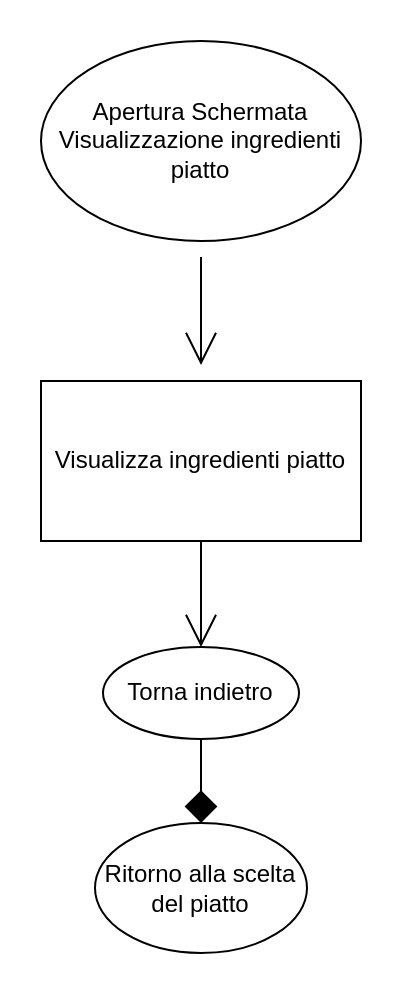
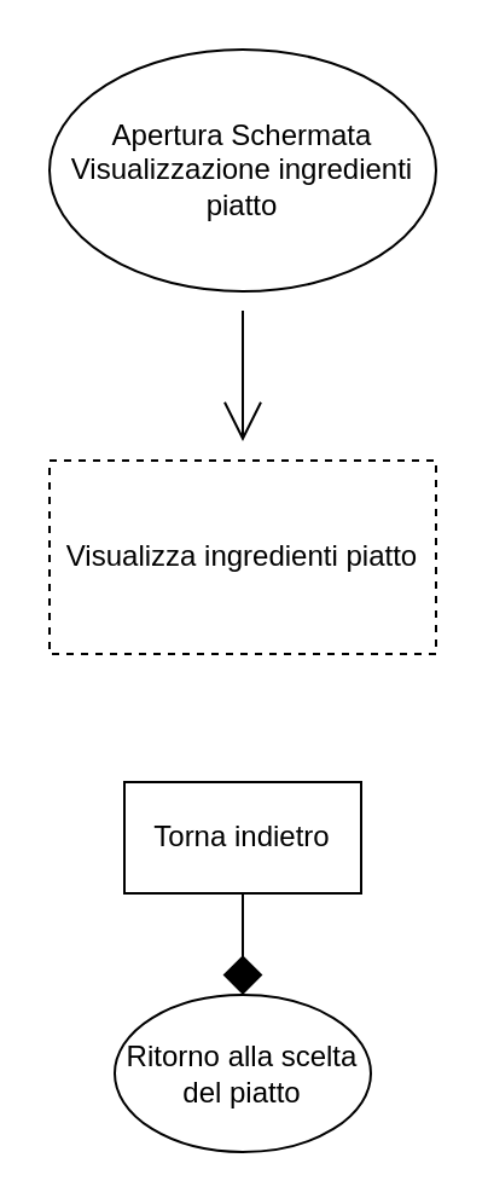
  <mxCell id="0" />
  <mxCell id="1" parent="0" />
- <mxCell id="2" value="Visualizza ingredienti piatto" style="rounded=0;whiteSpace=wrap;html=1;hachureGap=4;" parent="1" vertex="1"><mxGeometry x="20" y="190" width="160" height="80" as="geometry" /></mxCell>
+ <mxCell id="2" value="Visualizza ingredienti piatto" style="rounded=0;whiteSpace=wrap;html=1;hachureGap=4;dashed=1;" parent="1" vertex="1"><mxGeometry x="20" y="190" width="160" height="80" as="geometry" /></mxCell>
  <mxCell id="3" value="" style="edgeStyle=none;curved=1;rounded=0;orthogonalLoop=1;jettySize=auto;html=1;endArrow=open;startSize=14;endSize=14;sourcePerimeterSpacing=8;targetPerimeterSpacing=8;" parent="1" source="4" target="2" edge="1"><mxGeometry relative="1" as="geometry" /></mxCell>
  <mxCell id="4" value="Apertura Schermata Visualizzazione ingredienti piatto" style="ellipse;whiteSpace=wrap;html=1;hachureGap=4;" parent="1" vertex="1"><mxGeometry x="20" y="20" width="160" height="100" as="geometry" /></mxCell>
- <mxCell id="5" value="Torna indietro" style="ellipse;whiteSpace=wrap;html=1;hachureGap=4;" parent="1" vertex="1"><mxGeometry x="51" y="323" width="98" height="46" as="geometry" /></mxCell>
- <mxCell id="6" value="" style="edgeStyle=none;orthogonalLoop=1;jettySize=auto;html=1;rounded=0;endArrow=open;startSize=14;endSize=14;sourcePerimeterSpacing=8;targetPerimeterSpacing=8;curved=1;exitX=0.5;exitY=1;exitDx=0;exitDy=0;entryX=0.5;entryY=0;entryDx=0;entryDy=0;" parent="1" source="2" target="5" edge="1"><mxGeometry width="120" relative="1" as="geometry"><mxPoint x="28" y="303" as="sourcePoint" /><mxPoint x="148" y="303" as="targetPoint" /><Array as="points" /></mxGeometry></mxCell>
+ <mxCell id="5" value="Torna indietro" style="rounded=0;whiteSpace=wrap;html=1;hachureGap=4;" parent="1" vertex="1"><mxGeometry x="51" y="323" width="98" height="46" as="geometry" /></mxCell>
  <mxCell id="7" value="" style="edgeStyle=none;orthogonalLoop=1;jettySize=auto;html=1;rounded=0;endArrow=diamond;startSize=14;endSize=14;sourcePerimeterSpacing=8;targetPerimeterSpacing=8;curved=1;exitX=0.5;exitY=1;exitDx=0;exitDy=0;entryX=0.5;entryY=0;entryDx=0;entryDy=0;" parent="1" source="5" target="8" edge="1"><mxGeometry width="120" relative="1" as="geometry"><mxPoint x="223" y="256" as="sourcePoint" /><mxPoint x="99" y="413" as="targetPoint" /><Array as="points" /></mxGeometry></mxCell>
  <mxCell id="8" value="Ritorno alla scelta del piatto" style="ellipse;whiteSpace=wrap;html=1;hachureGap=4;" parent="1" vertex="1"><mxGeometry x="47" y="411" width="106" height="65" as="geometry" /></mxCell>
